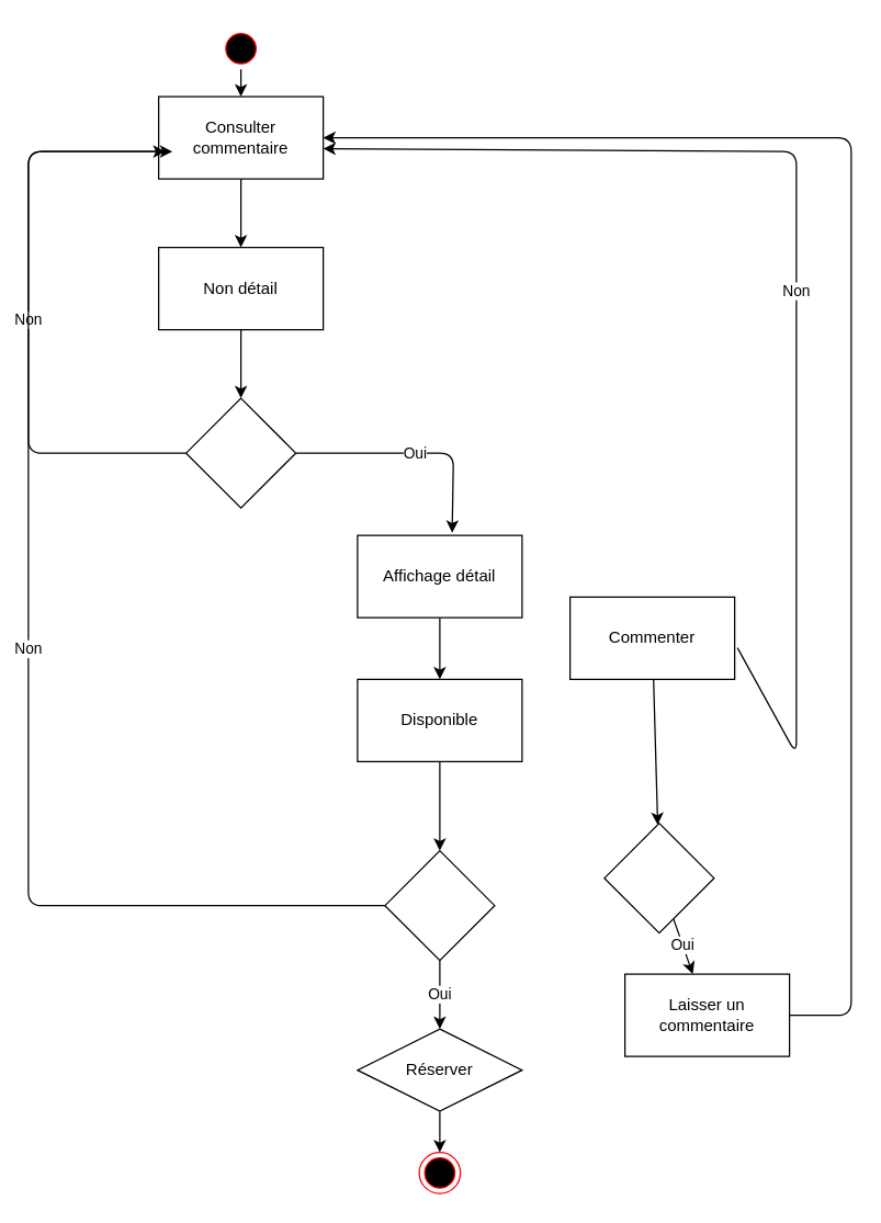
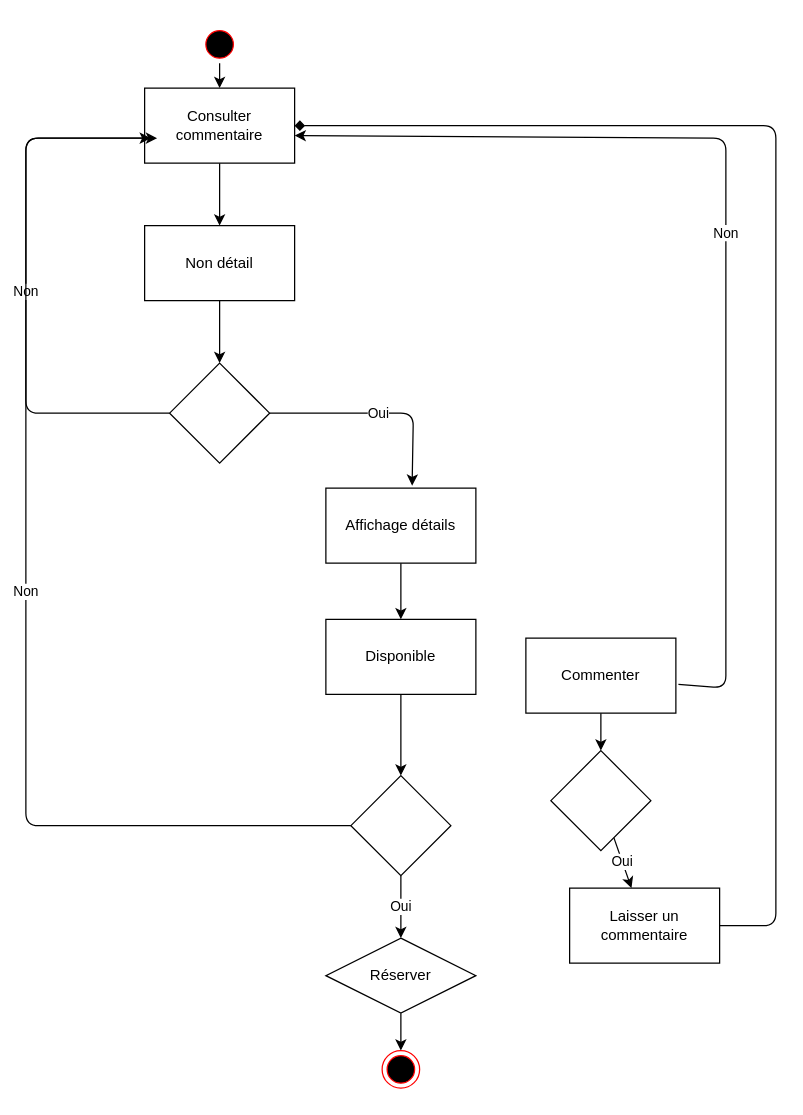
  <mxCell id="0" />
  <mxCell id="1" parent="0" />
  <mxCell id="2" value="" style="edgeStyle=none;html=1;" edge="1" parent="1" source="3"><mxGeometry relative="1" as="geometry"><mxPoint x="175" y="180" as="targetPoint" /></mxGeometry></mxCell>
  <mxCell id="3" value="Consulter commentaire" style="rounded=0;whiteSpace=wrap;html=1;" vertex="1" parent="1"><mxGeometry x="115" y="70" width="120" height="60" as="geometry" /></mxCell>
  <mxCell id="4" value="" style="edgeStyle=none;html=1;" edge="1" parent="1" source="5" target="3"><mxGeometry relative="1" as="geometry" /></mxCell>
  <mxCell id="5" value="" style="ellipse;html=1;shape=startState;fillColor=#000000;strokeColor=#ff0000;" vertex="1" parent="1"><mxGeometry x="160" y="20" width="30" height="30" as="geometry" /></mxCell>
  <mxCell id="6" value="" style="edgeStyle=none;html=1;" edge="1" parent="1" source="7" target="8"><mxGeometry relative="1" as="geometry" /></mxCell>
  <mxCell id="7" value="Non détail" style="rounded=0;whiteSpace=wrap;html=1;" vertex="1" parent="1"><mxGeometry x="115" y="180" width="120" height="60" as="geometry" /></mxCell>
  <mxCell id="8" value="" style="rhombus;whiteSpace=wrap;html=1;" vertex="1" parent="1"><mxGeometry x="135" y="290" width="80" height="80" as="geometry" /></mxCell>
  <mxCell id="9" value="" style="edgeStyle=none;html=1;" edge="1" parent="1" source="10" target="14"><mxGeometry relative="1" as="geometry" /></mxCell>
- <mxCell id="10" value="Affichage détail" style="rounded=0;whiteSpace=wrap;html=1;" vertex="1" parent="1"><mxGeometry x="260" y="390" width="120" height="60" as="geometry" /></mxCell>
+ <mxCell id="10" value="Affichage détails" style="rounded=0;whiteSpace=wrap;html=1;" vertex="1" parent="1"><mxGeometry x="260" y="390" width="120" height="60" as="geometry" /></mxCell>
  <mxCell id="11" value="Oui" style="endArrow=classic;html=1;exitX=1;exitY=0.5;exitDx=0;exitDy=0;entryX=0.575;entryY=-0.033;entryDx=0;entryDy=0;entryPerimeter=0;" edge="1" parent="1" source="8" target="10"><mxGeometry width="50" height="50" relative="1" as="geometry"><mxPoint x="290" y="330" as="sourcePoint" /><mxPoint x="340" y="280" as="targetPoint" /><Array as="points"><mxPoint x="270" y="330" /><mxPoint x="330" y="330" /></Array></mxGeometry></mxCell>
  <mxCell id="12" value="Non" style="endArrow=classic;html=1;exitX=0;exitY=0.5;exitDx=0;exitDy=0;" edge="1" parent="1" source="8"><mxGeometry x="-0.023" width="50" height="50" relative="1" as="geometry"><mxPoint x="225" y="340" as="sourcePoint" /><mxPoint x="120" y="110" as="targetPoint" /><Array as="points"><mxPoint x="20" y="330" /><mxPoint x="20" y="110" /></Array><mxPoint as="offset" /></mxGeometry></mxCell>
  <mxCell id="13" value="" style="edgeStyle=none;html=1;" edge="1" parent="1" source="14" target="16"><mxGeometry relative="1" as="geometry" /></mxCell>
  <mxCell id="14" value="Disponible" style="rounded=0;whiteSpace=wrap;html=1;" vertex="1" parent="1"><mxGeometry x="260" y="495" width="120" height="60" as="geometry" /></mxCell>
  <mxCell id="15" value="Oui" style="edgeStyle=none;html=1;" edge="1" parent="1" source="16" target="19"><mxGeometry relative="1" as="geometry" /></mxCell>
  <mxCell id="16" value="" style="rhombus;whiteSpace=wrap;html=1;" vertex="1" parent="1"><mxGeometry x="280" y="620" width="80" height="80" as="geometry" /></mxCell>
  <mxCell id="17" value="Non" style="endArrow=classic;html=1;entryX=0;entryY=0.5;entryDx=0;entryDy=0;exitX=0;exitY=0.5;exitDx=0;exitDy=0;" edge="1" parent="1" source="16"><mxGeometry x="-0.023" width="50" height="50" relative="1" as="geometry"><mxPoint x="60" y="570" as="sourcePoint" /><mxPoint x="125" y="110" as="targetPoint" /><Array as="points"><mxPoint x="20" y="660" /><mxPoint x="20" y="340" /><mxPoint x="20" y="110" /></Array><mxPoint as="offset" /></mxGeometry></mxCell>
  <mxCell id="18" value="" style="edgeStyle=none;html=1;" edge="1" parent="1" source="19" target="20"><mxGeometry relative="1" as="geometry" /></mxCell>
  <mxCell id="19" value="Réserver" style="rhombus;whiteSpace=wrap;html=1;" vertex="1" parent="1"><mxGeometry x="260" y="750" width="120" height="60" as="geometry" /></mxCell>
  <mxCell id="20" value="" style="ellipse;html=1;shape=endState;fillColor=#000000;strokeColor=#ff0000;" vertex="1" parent="1"><mxGeometry x="305" y="840" width="30" height="30" as="geometry" /></mxCell>
  <mxCell id="21" value="" style="edgeStyle=none;html=1;" edge="1" parent="1" source="22" target="24"><mxGeometry relative="1" as="geometry" /></mxCell>
- <mxCell id="22" value="Commenter" style="rounded=0;whiteSpace=wrap;html=1;" vertex="1" parent="1"><mxGeometry x="415" y="435" width="120" height="60" as="geometry" /></mxCell>
+ <mxCell id="22" value="Commenter" style="rounded=0;whiteSpace=wrap;html=1;" vertex="1" parent="1"><mxGeometry x="420" y="510" width="120" height="60" as="geometry" /></mxCell>
  <mxCell id="23" value="Oui" style="edgeStyle=none;html=1;" edge="1" parent="1" source="24" target="25"><mxGeometry relative="1" as="geometry" /></mxCell>
  <mxCell id="24" value="" style="rhombus;whiteSpace=wrap;html=1;" vertex="1" parent="1"><mxGeometry x="440" y="600" width="80" height="80" as="geometry" /></mxCell>
  <mxCell id="25" value="Laisser un commentaire" style="rounded=0;whiteSpace=wrap;html=1;" vertex="1" parent="1"><mxGeometry x="455" y="710" width="120" height="60" as="geometry" /></mxCell>
  <mxCell id="26" value="Non" style="endArrow=classic;html=1;entryX=1;entryY=0.633;entryDx=0;entryDy=0;exitX=1.017;exitY=0.617;exitDx=0;exitDy=0;exitPerimeter=0;entryPerimeter=0;" edge="1" parent="1" source="22" target="3"><mxGeometry x="-0.023" width="50" height="50" relative="1" as="geometry"><mxPoint x="290" y="670" as="sourcePoint" /><mxPoint x="135" y="120" as="targetPoint" /><Array as="points"><mxPoint x="580" y="550" /><mxPoint x="580" y="350" /><mxPoint x="580" y="110" /></Array><mxPoint as="offset" /></mxGeometry></mxCell>
- <mxCell id="27" value="" style="edgeStyle=none;html=1;exitX=1;exitY=0.5;exitDx=0;exitDy=0;entryX=1;entryY=0.5;entryDx=0;entryDy=0;" edge="1" parent="1" source="25" target="3"><mxGeometry relative="1" as="geometry"><mxPoint x="490" y="580" as="sourcePoint" /><mxPoint x="490" y="610" as="targetPoint" /><Array as="points"><mxPoint x="620" y="740" /><mxPoint x="620" y="100" /></Array></mxGeometry></mxCell>
+ <mxCell id="27" value="" style="edgeStyle=none;html=1;exitX=1;exitY=0.5;exitDx=0;exitDy=0;entryX=1;entryY=0.5;entryDx=0;entryDy=0;endArrow=diamond;" edge="1" parent="1" source="25" target="3"><mxGeometry relative="1" as="geometry"><mxPoint x="490" y="580" as="sourcePoint" /><mxPoint x="490" y="610" as="targetPoint" /><Array as="points"><mxPoint x="620" y="740" /><mxPoint x="620" y="100" /></Array></mxGeometry></mxCell>
